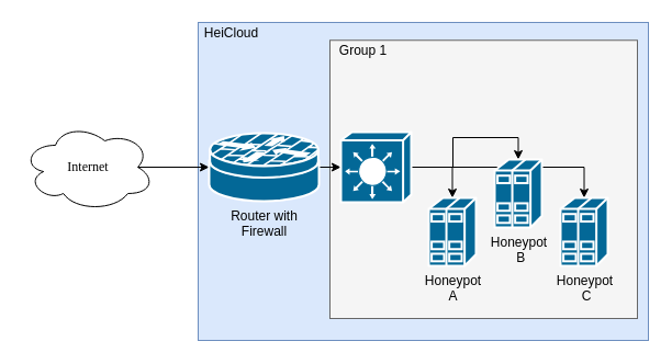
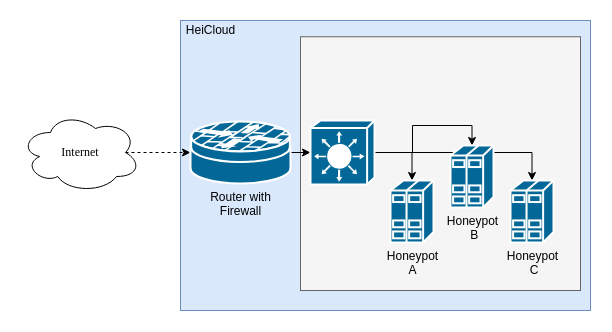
  <mxCell id="0" />
  <mxCell id="1" parent="0" />
  <mxCell id="2" value="" style="rounded=0;whiteSpace=wrap;html=1;fillColor=#dae8fc;strokeColor=#6c8ebf;" parent="1" vertex="1"><mxGeometry x="180" y="20" width="410" height="290" as="geometry" /></mxCell>
  <mxCell id="3" value="" style="rounded=0;whiteSpace=wrap;html=1;fillColor=#f5f5f5;strokeColor=#666666;fontColor=#333333;" parent="1" vertex="1"><mxGeometry x="300" y="36.25" width="280" height="253.75" as="geometry" /></mxCell>
- <mxCell id="4" style="edgeStyle=orthogonalEdgeStyle;rounded=0;orthogonalLoop=1;jettySize=auto;html=1;exitX=0.875;exitY=0.5;exitDx=0;exitDy=0;exitPerimeter=0;" parent="1" source="5" target="7" edge="1"><mxGeometry relative="1" as="geometry"><mxPoint x="190" y="240" as="targetPoint" /></mxGeometry></mxCell>
+ <mxCell id="4" style="edgeStyle=orthogonalEdgeStyle;rounded=0;orthogonalLoop=1;jettySize=auto;html=1;exitX=0.875;exitY=0.5;exitDx=0;exitDy=0;exitPerimeter=0;dashed=1;" parent="1" source="5" target="7" edge="1"><mxGeometry relative="1" as="geometry"><mxPoint x="190" y="240" as="targetPoint" /></mxGeometry></mxCell>
  <mxCell id="5" value="Internet" style="ellipse;shape=cloud;whiteSpace=wrap;html=1;rounded=0;shadow=0;comic=0;strokeWidth=1;fontFamily=Verdana;fontSize=12;" parent="1" vertex="1"><mxGeometry x="20" y="112" width="120" height="80" as="geometry" /></mxCell>
  <mxCell id="6" style="edgeStyle=orthogonalEdgeStyle;rounded=0;orthogonalLoop=1;jettySize=auto;html=1;exitX=1;exitY=0.5;exitDx=0;exitDy=0;exitPerimeter=0;entryX=0;entryY=0.5;entryDx=0;entryDy=0;entryPerimeter=0;" parent="1" source="7" target="11" edge="1"><mxGeometry relative="1" as="geometry" /></mxCell>
  <mxCell id="7" value="&lt;div&gt;Router with &lt;br&gt;&lt;/div&gt;&lt;div&gt;Firewall&lt;br&gt;&lt;/div&gt;" style="shape=mxgraph.cisco.security.router_firewall;html=1;pointerEvents=1;dashed=0;fillColor=#036897;strokeColor=#ffffff;strokeWidth=2;verticalLabelPosition=bottom;verticalAlign=top;align=center;outlineConnect=0;" parent="1" vertex="1"><mxGeometry x="190" y="121" width="100" height="62" as="geometry" /></mxCell>
  <mxCell id="8" style="edgeStyle=orthogonalEdgeStyle;rounded=0;orthogonalLoop=1;jettySize=auto;html=1;exitX=1;exitY=0.5;exitDx=0;exitDy=0;exitPerimeter=0;entryX=0.5;entryY=0;entryDx=0;entryDy=0;entryPerimeter=0;" parent="1" source="11" target="12" edge="1"><mxGeometry relative="1" as="geometry" /></mxCell>
  <mxCell id="9" style="edgeStyle=orthogonalEdgeStyle;rounded=0;orthogonalLoop=1;jettySize=auto;html=1;exitX=1;exitY=0.5;exitDx=0;exitDy=0;exitPerimeter=0;entryX=0.5;entryY=0;entryDx=0;entryDy=0;entryPerimeter=0;" edge="1" parent="1" source="11" target="15"><mxGeometry relative="1" as="geometry" /></mxCell>
  <mxCell id="10" style="edgeStyle=orthogonalEdgeStyle;rounded=0;orthogonalLoop=1;jettySize=auto;html=1;exitX=1;exitY=0.5;exitDx=0;exitDy=0;exitPerimeter=0;entryX=0.5;entryY=0;entryDx=0;entryDy=0;entryPerimeter=0;" edge="1" parent="1" source="11" target="16"><mxGeometry relative="1" as="geometry" /></mxCell>
  <mxCell id="11" value="" style="shape=mxgraph.cisco.switches.layer_3_switch;html=1;pointerEvents=1;dashed=0;fillColor=#036897;strokeColor=#ffffff;strokeWidth=2;verticalLabelPosition=bottom;verticalAlign=top;align=center;outlineConnect=0;" parent="1" vertex="1"><mxGeometry x="310" y="120" width="64" height="64" as="geometry" /></mxCell>
  <mxCell id="12" value="&lt;div&gt;Honeypot&lt;/div&gt;A" style="shape=mxgraph.cisco.servers.standard_host;html=1;pointerEvents=1;dashed=0;fillColor=#036897;strokeColor=#ffffff;strokeWidth=2;verticalLabelPosition=bottom;verticalAlign=top;align=center;outlineConnect=0;" parent="1" vertex="1"><mxGeometry x="390" y="180" width="43" height="62" as="geometry" /></mxCell>
- <mxCell id="13" value="Group 1" style="text;html=1;align=center;verticalAlign=middle;resizable=0;points=[];autosize=1;strokeColor=none;" parent="1" vertex="1"><mxGeometry x="300" y="36.25" width="60" height="20" as="geometry" /></mxCell>
  <mxCell id="14" value="HeiCloud" style="text;html=1;align=center;verticalAlign=middle;resizable=0;points=[];autosize=1;strokeColor=none;" parent="1" vertex="1"><mxGeometry x="180" y="20" width="60" height="20" as="geometry" /></mxCell>
  <mxCell id="15" value="&lt;div&gt;Honeypot&lt;/div&gt;&amp;nbsp;B" style="shape=mxgraph.cisco.servers.standard_host;html=1;pointerEvents=1;dashed=0;fillColor=#036897;strokeColor=#ffffff;strokeWidth=2;verticalLabelPosition=bottom;verticalAlign=top;align=center;outlineConnect=0;" vertex="1" parent="1"><mxGeometry x="450" y="145" width="43" height="62" as="geometry" /></mxCell>
  <mxCell id="16" value="&lt;div&gt;Honeypot&lt;/div&gt;&amp;nbsp;C" style="shape=mxgraph.cisco.servers.standard_host;html=1;pointerEvents=1;dashed=0;fillColor=#036897;strokeColor=#ffffff;strokeWidth=2;verticalLabelPosition=bottom;verticalAlign=top;align=center;outlineConnect=0;" vertex="1" parent="1"><mxGeometry x="510" y="180" width="43" height="62" as="geometry" /></mxCell>
